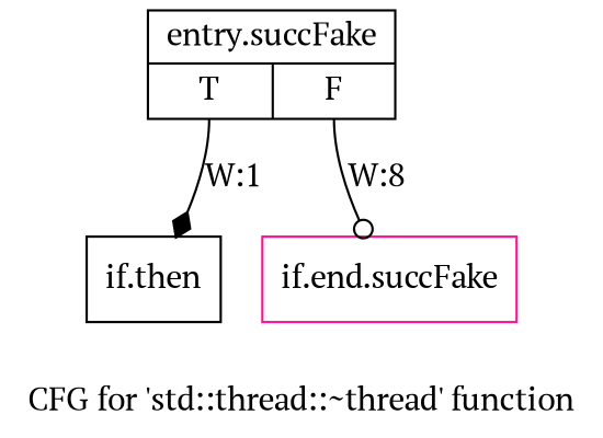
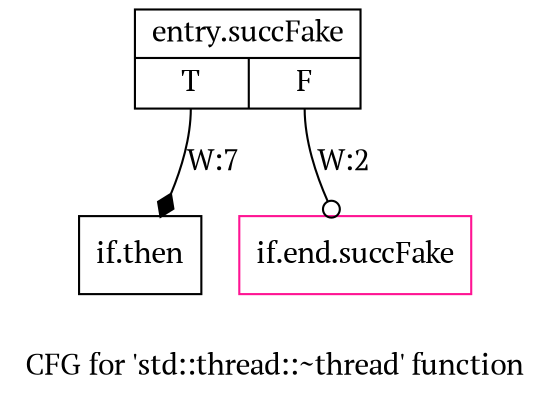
  digraph {
    fontname="PT Serif"
    label="CFG for 'std::thread::~thread' function"
    node [color=black filename="/tools/Xilinx/Vitis_HLS/2023.1/tps/lnx64/gcc-8.3.0/lib/gcc/x86_64-pc-linux-gnu/8.3.0/../../../../include/c++/8.3.0/thread" fontname="PT Serif" shape=record]
    edge [fontname="PT Serif"]
    n1 [label="{entry.succFake|{<s0>T|<s1>F}}" linenumber=139]
    n2 [label="{if.then}" linenumber=140]
    n3 [color=deeppink label="{if.end.succFake}" linenumber=141]
-   n1 -> n2 [arrowhead=diamond label="W:1" tailport=s0]
-   n1 -> n3 [arrowhead=odot execusionnum=1 filename="/tools/Xilinx/Vitis_HLS/2023.1/tps/lnx64/gcc-8.3.0/lib/gcc/x86_64-pc-linux-gnu/8.3.0/../../../../include/c++/8.3.0/thread" label="W:8" tailport=s1]
+   n1 -> n2 [arrowhead=diamond label="W:7" tailport=s0]
+   n1 -> n3 [arrowhead=odot execusionnum=1 filename="/tools/Xilinx/Vitis_HLS/2023.1/tps/lnx64/gcc-8.3.0/lib/gcc/x86_64-pc-linux-gnu/8.3.0/../../../../include/c++/8.3.0/thread" label="W:2" tailport=s1]
  }
